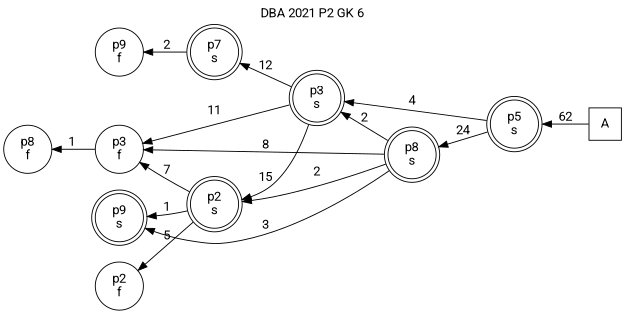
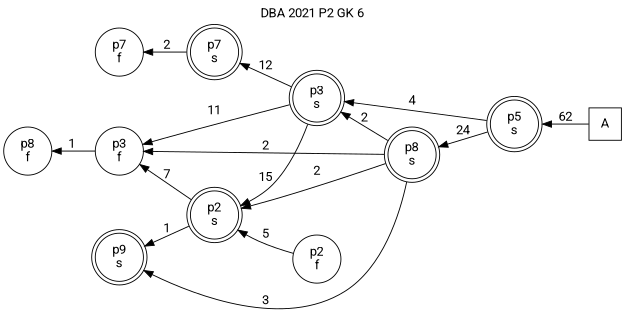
  digraph {
    fontname=Roboto
    label=" DBA 2021 P2 GK 6 "
    labelloc=tl
    rankdir=RL
    node [fontname=Roboto shape=doublecircle]
    edge [fontname=Roboto]
    n1 [label=A shape=square]
    n2 [label="p5\ns"]
    n3 [label="p3\ns"]
    n4 [label="p8\ns"]
    n5 [label="p7\ns"]
    n6 [label="p2\ns"]
    n7 [label="p3\nf" shape=circle]
    n8 [label="p9\ns"]
-   n9 [label="p9\nf" shape=circle]
+   n9 [label="p7\nf" shape=circle]
    n10 [label="p2\nf" shape=circle]
    n11 [label="p8\nf" shape=circle]
    n1 -> n2 [label=62]
    n2 -> n3 [label=4]
    n2 -> n4 [label=24]
    n3 -> n5 [label=12]
    n3 -> n6 [label=15]
    n3 -> n7 [label=11]
    n4 -> n3 [label=2]
    n4 -> n6 [label=2]
-   n4 -> n7 [label=8]
+   n4 -> n7 [label=2]
    n4 -> n8 [label=3]
    n5 -> n9 [label=2]
    n6 -> n7 [label=7]
    n6 -> n8 [label=1]
-   n6 -> n10 [label=5]
+   n10 -> n6 [label=5]
    n7 -> n11 [label=1]
  }
